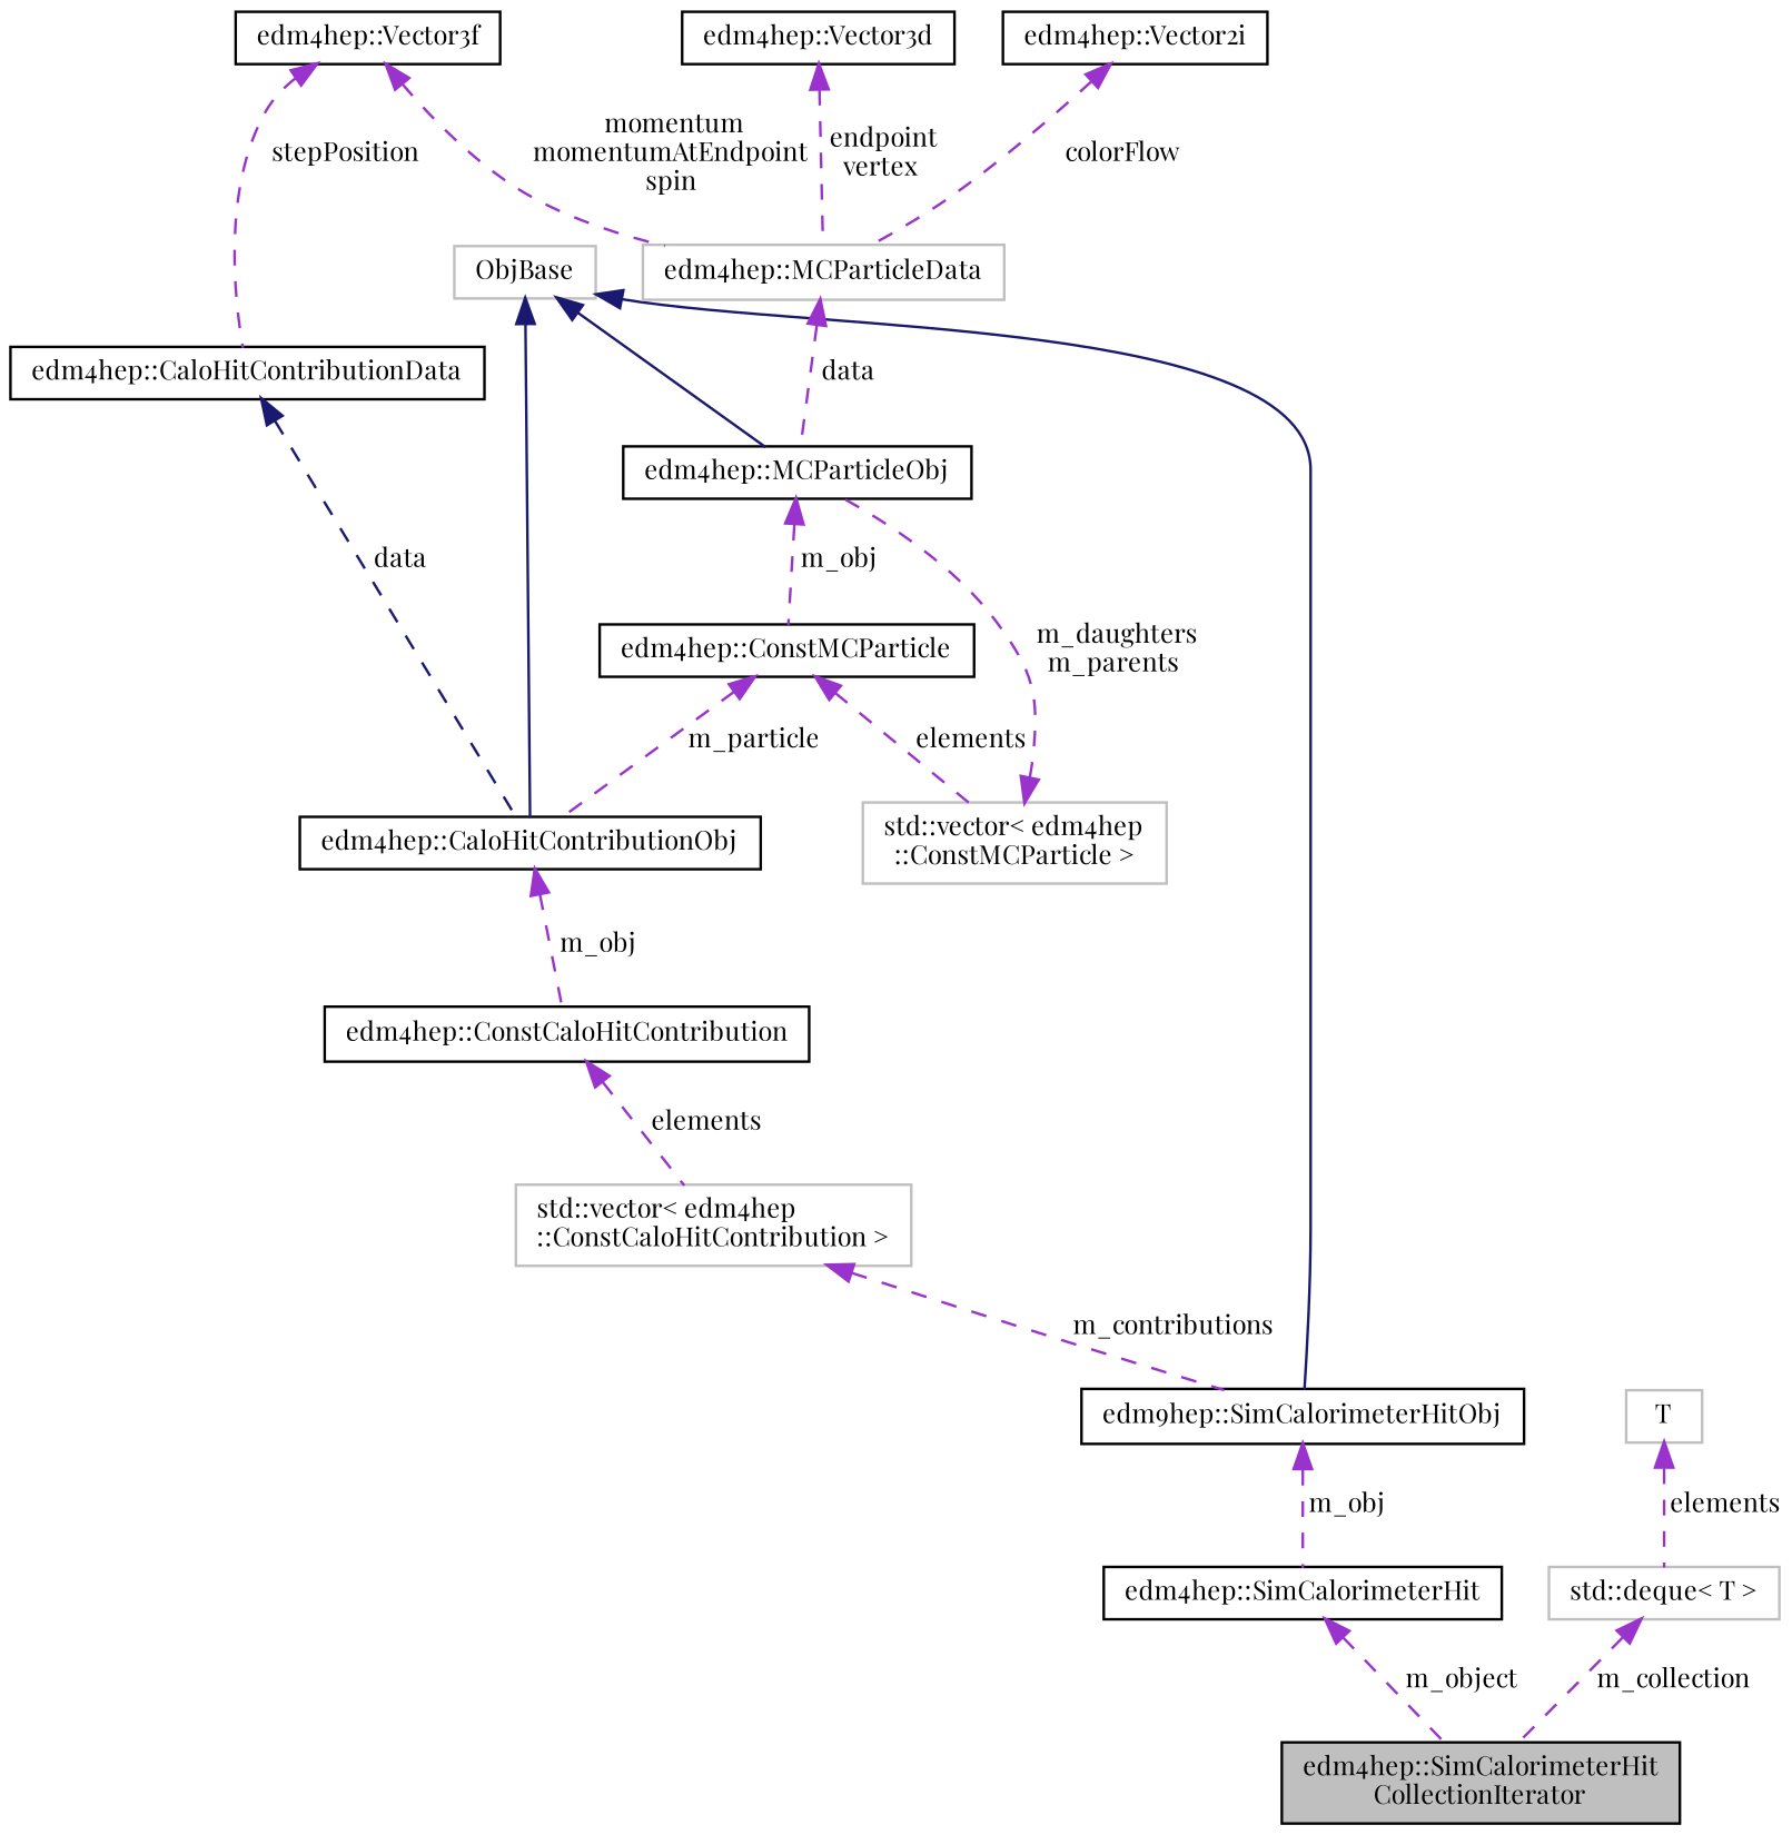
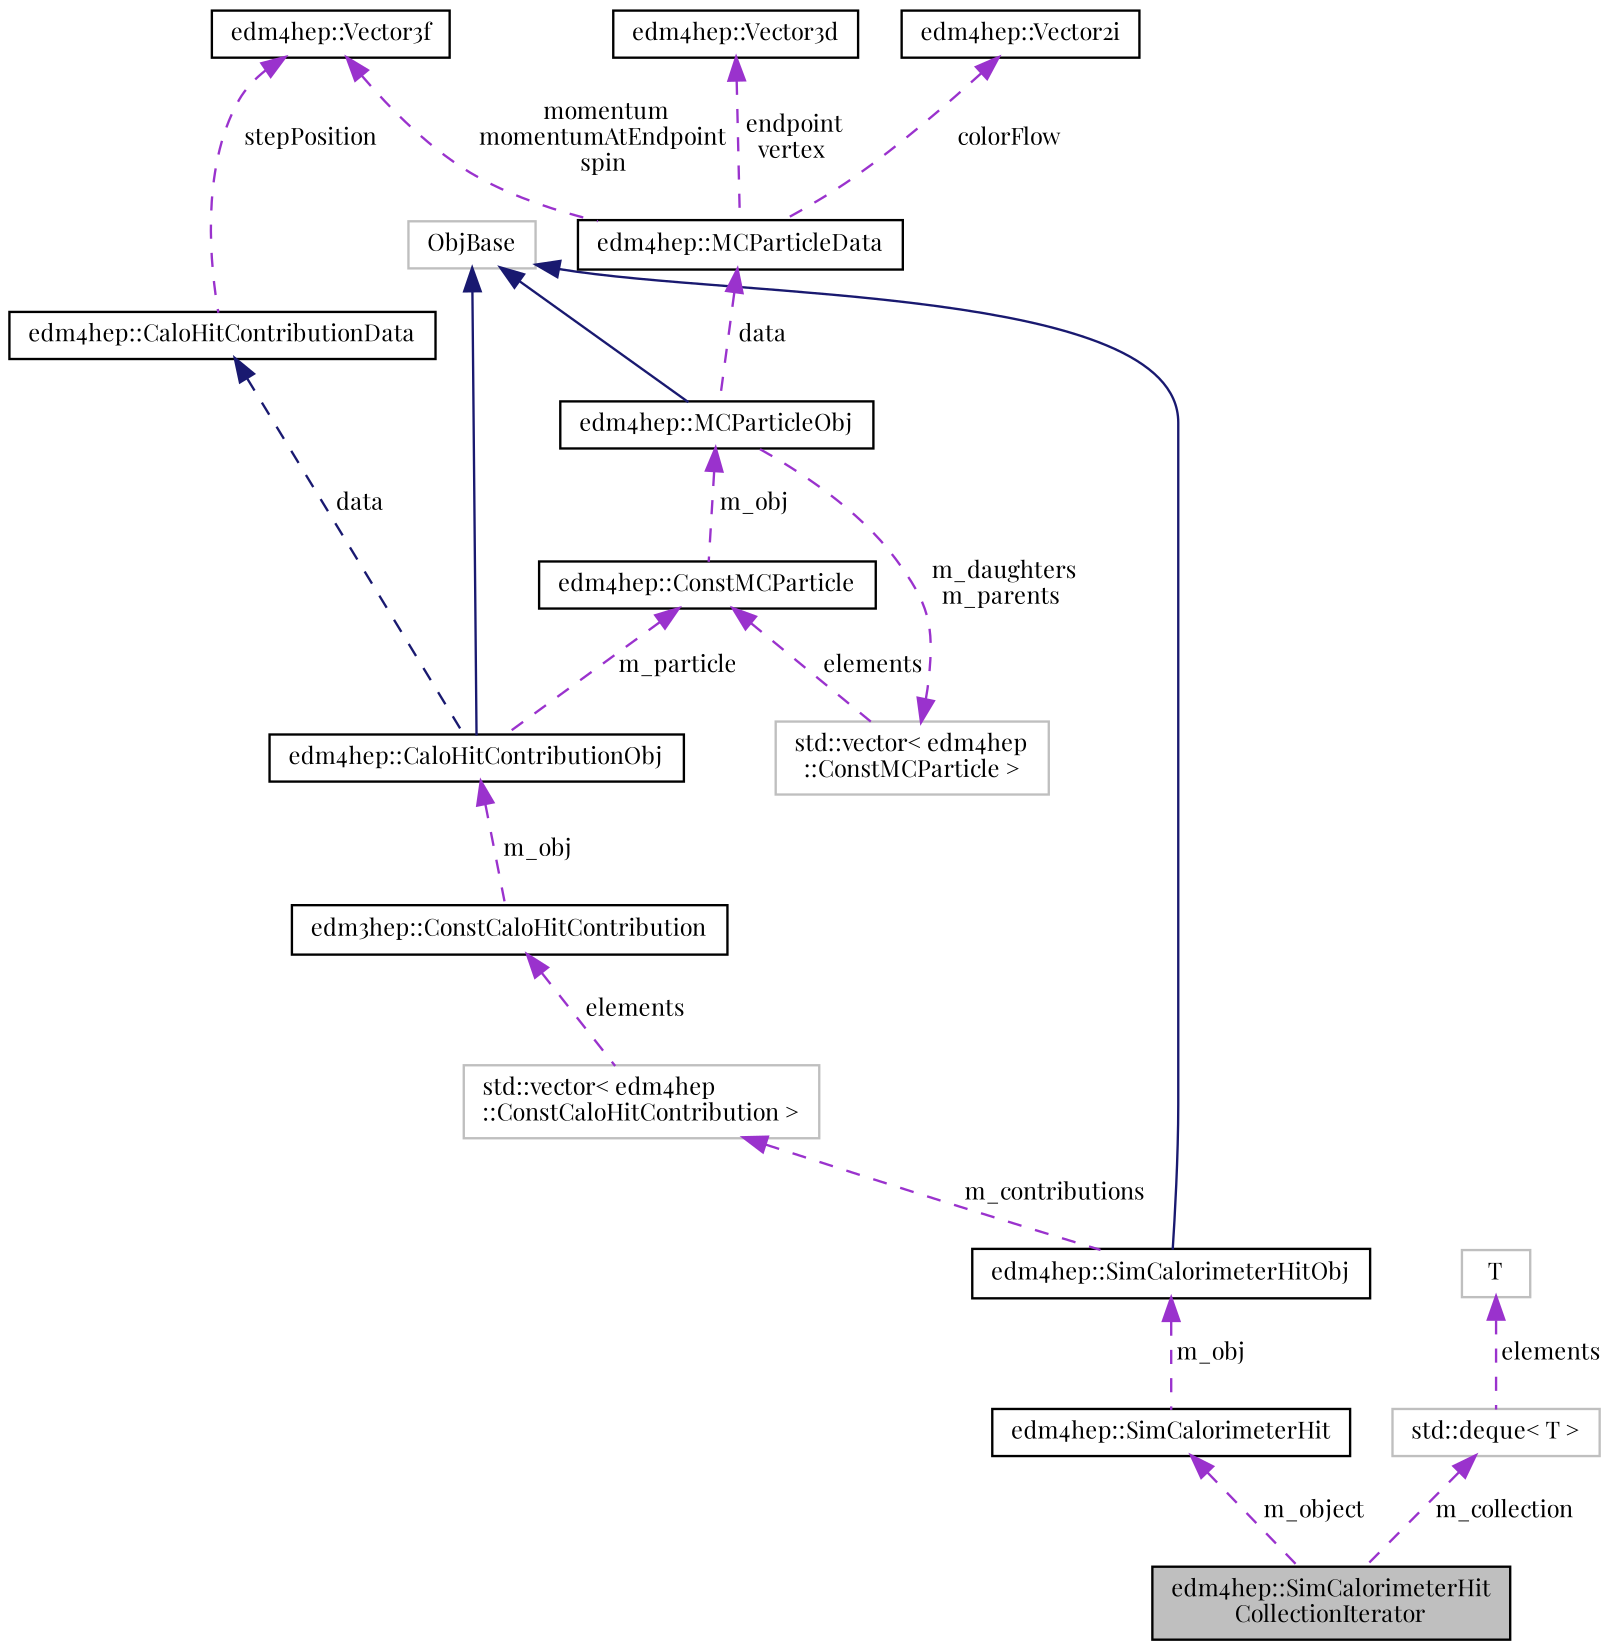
  digraph {
    fontname="Playfair Display"
    rankdir=TB
    node [color=black fillcolor=white fontname="Playfair Display" fontsize=10 shape=record style=filled]
    edge [color=darkorchid3 dir=back fontname="Playfair Display" fontsize=10 labelfontname=Helvetica labelfontsize=10 style=dashed]
    n1 [fillcolor=grey75 fontcolor=black height=0.2 label="edm4hep::SimCalorimeterHit\lCollectionIterator" width=0.4]
    n2 [height=0.2 label="edm4hep::SimCalorimeterHit" width=0.4]
-   n3 [height=0.2 label="edm9hep::SimCalorimeterHitObj" width=0.4]
+   n3 [height=0.2 label="edm4hep::SimCalorimeterHitObj" width=0.4]
    n4 [color=grey75 height=0.2 label=ObjBase width=0.4]
    n5 [height=0.2 label="edm4hep::CaloHitContributionObj" width=0.4]
    n6 [height=0.2 label="edm4hep::MCParticleObj" width=0.4]
-   n7 [height=0.2 label="edm4hep::ConstCaloHitContribution" width=0.4]
+   n7 [height=0.2 label="edm3hep::ConstCaloHitContribution" width=0.4]
    n8 [height=0.2 label="edm4hep::ConstMCParticle" width=0.4]
    n9 [color=grey75 height=0.2 label="std::vector\< edm4hep\l::ConstCaloHitContribution \>" width=0.4]
    n10 [color=grey75 height=0.2 label="std::vector\< edm4hep\l::ConstMCParticle \>" width=0.4]
-   n11 [color=grey75 height=0.2 label="edm4hep::MCParticleData" width=0.4]
+   n11 [height=0.2 label="edm4hep::MCParticleData" width=0.4]
    n12 [height=0.2 label="edm4hep::Vector3d" width=0.4]
    n13 [height=0.2 label="edm4hep::Vector3f" width=0.4]
    n14 [height=0.2 label="edm4hep::CaloHitContributionData" width=0.4]
    n15 [height=0.2 label="edm4hep::Vector2i" width=0.4]
    n16 [color=grey75 height=0.2 label="std::deque\< T \>" width=0.4]
    n17 [color=grey75 height=0.2 label=T width=0.4]
    n2 -> n1 [label=" m_object"]
    n3 -> n2 [label=" m_obj"]
    n4 -> n3 [color=midnightblue style=solid]
    n4 -> n5 [color=midnightblue style=solid]
    n4 -> n6 [color=midnightblue style=solid]
    n5 -> n7 [label=" m_obj"]
    n6 -> n8 [label=" m_obj"]
    n7 -> n9 [label=" elements"]
    n8 -> n5 [label=" m_particle"]
    n8 -> n10 [label=" elements"]
    n9 -> n3 [label=" m_contributions"]
    n10 -> n6 [label=" m_daughters\nm_parents"]
    n11 -> n6 [label=" data"]
    n12 -> n11 [label=" endpoint\nvertex"]
    n13 -> n11 [label=" momentum\nmomentumAtEndpoint\nspin"]
    n13 -> n14 [label=" stepPosition"]
    n14 -> n5 [color=midnightblue label=" data"]
    n15 -> n11 [label=" colorFlow"]
    n16 -> n1 [label=" m_collection"]
    n17 -> n16 [label=" elements"]
  }
